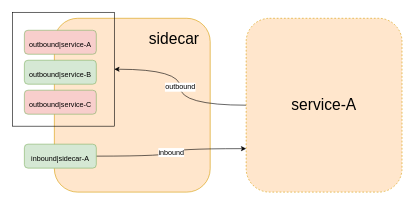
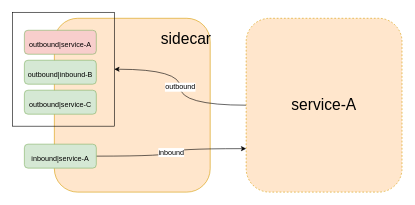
  <mxCell id="0" />
  <mxCell id="1" parent="0" />
  <mxCell id="2" value="" style="rounded=1;whiteSpace=wrap;html=1;fillColor=#ffe6cc;strokeColor=#d79b00;" vertex="1" parent="1"><mxGeometry x="90" y="30" width="260" height="290" as="geometry" /></mxCell>
  <mxCell id="3" value="outbound" style="edgeStyle=orthogonalEdgeStyle;curved=1;orthogonalLoop=1;jettySize=auto;html=1;entryX=1;entryY=0.5;entryDx=0;entryDy=0;fontSize=12;" edge="1" parent="1" source="4" target="10"><mxGeometry relative="1" as="geometry" /></mxCell>
  <mxCell id="4" value="&lt;font style=&quot;font-size: 26px&quot;&gt;service-A&lt;/font&gt;" style="rounded=1;whiteSpace=wrap;html=1;fillColor=#ffe6cc;strokeColor=#d79b00;dashed=1;" vertex="1" parent="1"><mxGeometry x="410" y="30" width="260" height="290" as="geometry" /></mxCell>
  <mxCell id="5" value="&lt;font style=&quot;font-size: 12px&quot;&gt;outbound|service-A&lt;/font&gt;" style="rounded=1;whiteSpace=wrap;html=1;fontSize=26;fillColor=#f8cecc;strokeColor=#82b366;" vertex="1" parent="1"><mxGeometry x="40" y="50" width="120" height="40" as="geometry" /></mxCell>
- <mxCell id="6" value="&lt;font style=&quot;font-size: 12px&quot;&gt;outbound|service-B&lt;/font&gt;" style="rounded=1;whiteSpace=wrap;html=1;fontSize=26;fillColor=#d5e8d4;strokeColor=#82b366;" vertex="1" parent="1"><mxGeometry x="40" y="100" width="120" height="40" as="geometry" /></mxCell>
- <mxCell id="7" value="&lt;font style=&quot;font-size: 12px&quot;&gt;outbound|service-C&lt;/font&gt;" style="rounded=1;whiteSpace=wrap;html=1;fontSize=26;fillColor=#f8cecc;strokeColor=#82b366;" vertex="1" parent="1"><mxGeometry x="40" y="150" width="120" height="40" as="geometry" /></mxCell>
+ <mxCell id="6" value="&lt;font style=&quot;font-size: 12px&quot;&gt;outbound|inbound-B&lt;/font&gt;" style="rounded=1;whiteSpace=wrap;html=1;fontSize=26;fillColor=#d5e8d4;strokeColor=#82b366;" vertex="1" parent="1"><mxGeometry x="40" y="100" width="120" height="40" as="geometry" /></mxCell>
+ <mxCell id="7" value="&lt;font style=&quot;font-size: 12px&quot;&gt;outbound|service-C&lt;/font&gt;" style="rounded=1;whiteSpace=wrap;html=1;fontSize=26;fillColor=#d5e8d4;strokeColor=#82b366;" vertex="1" parent="1"><mxGeometry x="40" y="150" width="120" height="40" as="geometry" /></mxCell>
  <mxCell id="8" value="inbound" style="edgeStyle=orthogonalEdgeStyle;orthogonalLoop=1;jettySize=auto;html=1;entryX=0;entryY=0.75;entryDx=0;entryDy=0;fontSize=12;curved=1;" edge="1" parent="1" source="9" target="4"><mxGeometry relative="1" as="geometry" /></mxCell>
- <mxCell id="9" value="&lt;font style=&quot;font-size: 12px&quot;&gt;inbound|sidecar-A&lt;/font&gt;" style="rounded=1;whiteSpace=wrap;html=1;fontSize=26;fillColor=#d5e8d4;strokeColor=#82b366;" vertex="1" parent="1"><mxGeometry x="40" y="240" width="120" height="40" as="geometry" /></mxCell>
+ <mxCell id="9" value="&lt;font style=&quot;font-size: 12px&quot;&gt;inbound|service-A&lt;/font&gt;" style="rounded=1;whiteSpace=wrap;html=1;fontSize=26;fillColor=#d5e8d4;strokeColor=#82b366;" vertex="1" parent="1"><mxGeometry x="40" y="240" width="120" height="40" as="geometry" /></mxCell>
  <mxCell id="10" value="" style="rounded=0;whiteSpace=wrap;html=1;fontSize=12;fillColor=none;" vertex="1" parent="1"><mxGeometry x="20" y="20" width="170" height="190" as="geometry" /></mxCell>
- <mxCell id="11" value="&lt;font style=&quot;font-size: 26px&quot;&gt;sidecar&lt;/font&gt;" style="text;html=1;strokeColor=none;fillColor=none;align=center;verticalAlign=middle;whiteSpace=wrap;rounded=0;fontSize=12;" vertex="1" parent="1"><mxGeometry x="260" y="50" width="60" height="30" as="geometry" /></mxCell>
+ <mxCell id="11" value="&lt;font style=&quot;font-size: 26px&quot;&gt;sidecar&lt;/font&gt;" style="text;html=1;strokeColor=none;fillColor=none;align=center;verticalAlign=middle;whiteSpace=wrap;rounded=0;fontSize=12;" vertex="1" parent="1"><mxGeometry x="280" y="50" width="60" height="30" as="geometry" /></mxCell>
